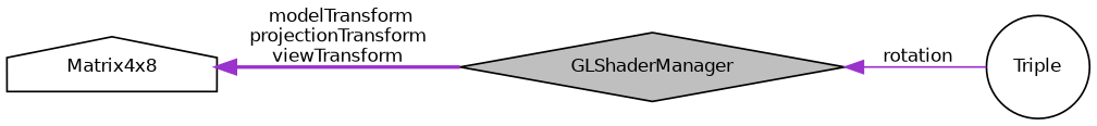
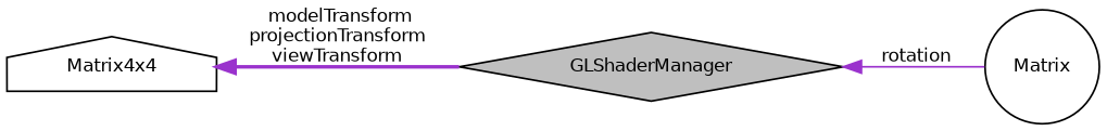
  digraph {
    fontname="DejaVu Sans"
    rankdir=LR
    node [color=black fillcolor=white fontname="DejaVu Sans" fontsize=10 style=filled]
    edge [color=darkorchid3 dir=back fontname="DejaVu Sans" fontsize=10 labelfontname=Helvetica labelfontsize=10]
    n1 [fillcolor=grey75 fontcolor=black height=0.2 label=GLShaderManager shape=diamond width=0.4]
-   n2 [height=0.2 label=Triple shape=circle width=0.4]
-   n3 [height=0.2 label=Matrix4x8 shape=house width=0.4]
+   n2 [height=0.2 label=Matrix shape=circle width=0.4]
+   n3 [height=0.2 label=Matrix4x4 shape=house width=0.4]
    n1 -> n2 [label=" rotation" style=solid]
    n3 -> n1 [label=" modelTransform\nprojectionTransform\nviewTransform" style=bold]
  }
